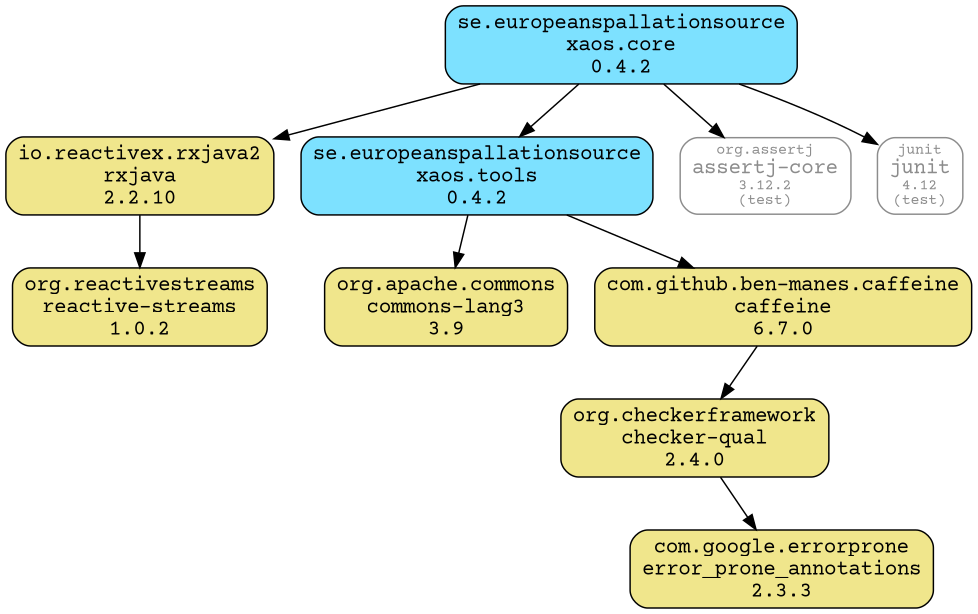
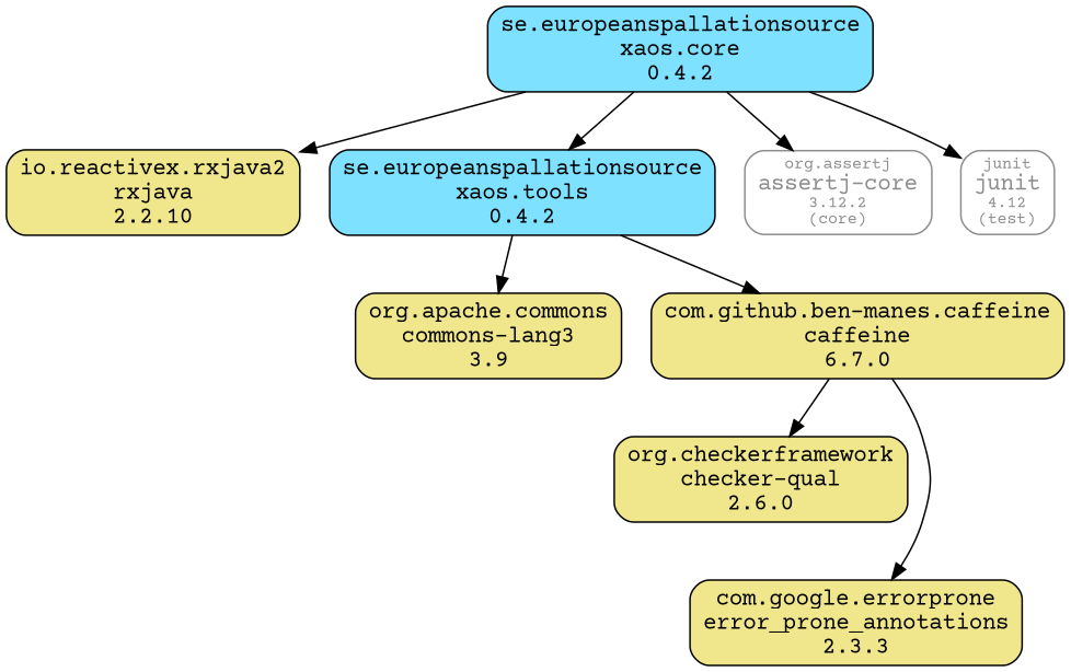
  digraph {
    fontname="Courier Prime"
    node [fillcolor=khaki fontname="Courier Prime" fontsize=14 shape=box style="rounded, filled"]
    edge [fontname="Courier Prime" fontsize=10]
    n1 [label=<io.reactivex.rxjava2<br/>rxjava<br/>2.2.10>]
-   n2 [label=<org.reactivestreams<br/>reactive-streams<br/>1.0.2>]
    n3 [fillcolor="#7DE1FF" label=<se.europeanspallationsource<br/>xaos.core<br/>0.4.2>]
    n4 [fillcolor="#7DE1FF" label=<se.europeanspallationsource<br/>xaos.tools<br/>0.4.2>]
-   n5 [color=grey55 fontcolor=grey55 label=<<font color="grey55" point-size="10">org.assertj</font><br/>assertj-core<font color="grey55" point-size="10"><br/>3.12.2</font><font color="grey55" point-size="10"><br/>(test)</font>> style=rounded fillcolor=""]
+   n5 [color=grey55 fontcolor=grey55 label=<<font color="grey55" point-size="10">org.assertj</font><br/>assertj-core<font color="grey55" point-size="10"><br/>3.12.2</font><font color="grey55" point-size="10"><br/>(core)</font>> style=rounded fillcolor=""]
    n6 [color=grey55 fontcolor=grey55 label=<<font color="grey55" point-size="10">junit</font><br/>junit<font color="grey55" point-size="10"><br/>4.12</font><font color="grey55" point-size="10"><br/>(test)</font>> style=rounded fillcolor=""]
    n7 [label=<org.apache.commons<br/>commons-lang3<br/>3.9>]
    n8 [label=<com.github.ben-manes.caffeine<br/>caffeine<br/>6.7.0>]
-   n9 [label=<org.checkerframework<br/>checker-qual<br/>2.4.0>]
+   n9 [label=<org.checkerframework<br/>checker-qual<br/>2.6.0>]
    n10 [label=<com.google.errorprone<br/>error_prone_annotations<br/>2.3.3>]
-   n1 -> n2
    n3 -> n1
    n3 -> n4
    n3 -> n5
    n3 -> n6
    n4 -> n7
    n4 -> n8
    n8 -> n9
-   n9 -> n10
+   n8 -> n10
  }
